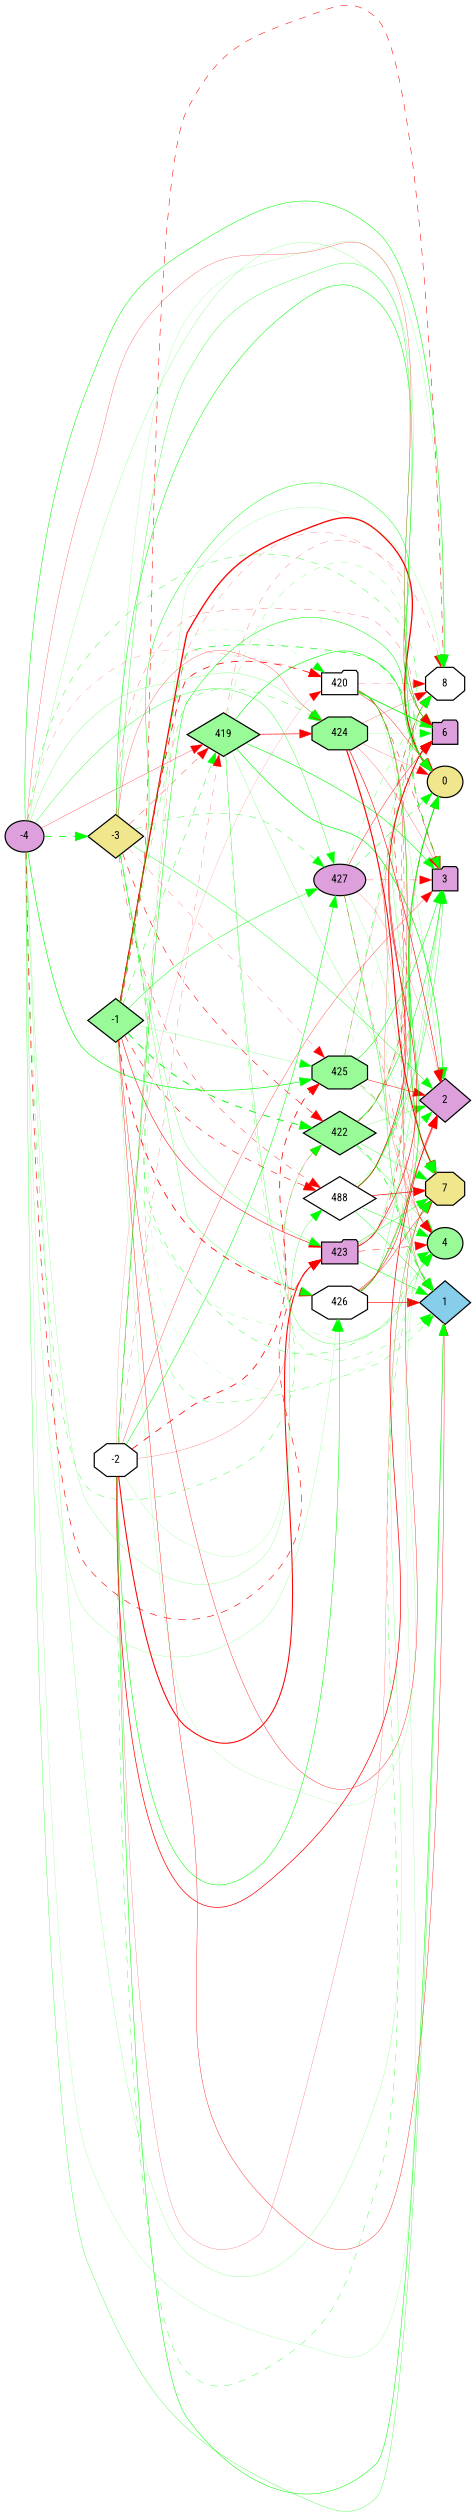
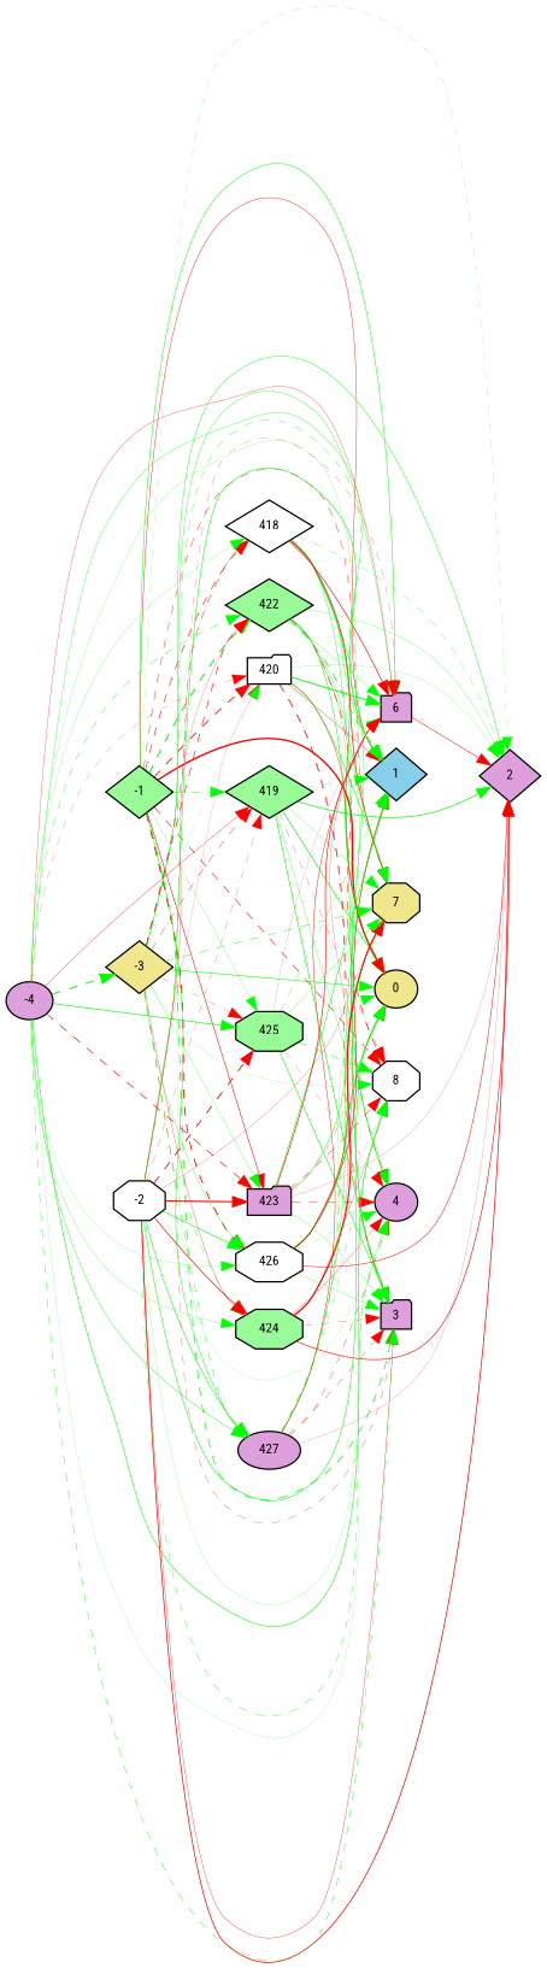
  digraph {
    fontname="Roboto Condensed"
    rankdir=LR
    node [fillcolor=plum fontname="Roboto Condensed" fontsize=9 shape=diamond style=filled]
    edge [color=green fontname="Roboto Condensed" style=dashed]
    -1 [fillcolor=palegreen height=0.2 width=0.2]
    0 [fillcolor=khaki height=0.2 shape=ellipse width=0.2]
    1 [fillcolor=skyblue height=0.2 width=0.2]
    2 [height=0.2 width=0.2]
    3 [height=0.2 shape=folder width=0.2]
-   4 [fillcolor=palegreen height=0.2 shape=ellipse width=0.2]
+   4 [height=0.2 shape=ellipse width=0.2]
    n7 [fillcolor=white height=0.2 label=8 shape=octagon width=0.2]
    6 [height=0.2 shape=folder width=0.2]
    7 [fillcolor=khaki height=0.2 shape=octagon width=0.2]
-   418 [fillcolor=white height=0.2 width=0.2 label=488]
+   418 [fillcolor=white height=0.2 width=0.2]
    419 [fillcolor=palegreen height=0.2 width=0.2]
    420 [fillcolor=white height=0.2 shape=folder width=0.2]
    422 [fillcolor=palegreen height=0.2 width=0.2]
    423 [height=0.2 shape=folder width=0.2]
    424 [fillcolor=palegreen height=0.2 shape=octagon width=0.2]
    425 [fillcolor=palegreen height=0.2 shape=octagon width=0.2]
    426 [fillcolor=white height=0.2 shape=octagon width=0.2]
    427 [height=0.2 shape=ellipse width=0.2]
    -2 [fillcolor=white height=0.2 shape=octagon width=0.2]
    -3 [fillcolor=khaki height=0.2 width=0.2]
    -4 [height=0.2 shape=ellipse width=0.2]
    -1 -> 0 [color=red penwidth=1.0845839397010686 style=bold]
    -1 -> 1 [color=red penwidth=0.31493555393012307 style=bold]
    -1 -> 2 [penwidth=0.13871644310902564]
    -1 -> 3 [penwidth=0.5395775011157639]
    -1 -> 4 [penwidth=0.10277663032999358 style=solid]
    -1 -> n7 [color=red penwidth=0.4340864805337399]
    -1 -> 6 [penwidth=0.37883854286229424 style=solid]
-   -1 -> 7 [color=red penwidth=0.30738339520108837 style=solid]
+   -1 -> 7 [color=red penwidth=0.30738339520108837]
    -1 -> 418 [color=red penwidth=0.4408853181345752]
    -1 -> 419 [penwidth=0.3429274897025417]
    -1 -> 420 [color=red penwidth=0.636780907199238]
    -1 -> 422 [penwidth=0.7699423957385255]
    -1 -> 423 [color=red penwidth=0.43036693937088466 style=bold]
    -1 -> 424 [penwidth=0.2853667236493507]
    -1 -> 425 [penwidth=0.1593185459258873 style=bold]
    -1 -> 426 [color=red penwidth=0.6814087497319004]
    -1 -> 427 [penwidth=0.3654992187516475 style=bold]
    418 -> 0 [penwidth=0.5515996012938624 style=bold]
    418 -> 1 [penwidth=0.3163650223909459 style=bold]
    418 -> 2 [penwidth=0.20631852226029357]
    418 -> 3 [penwidth=0.3123475304043386 style=bold]
    418 -> 4 [penwidth=0.32869436587278866 style=bold]
    418 -> n7 [penwidth=0.11296629533479528]
    418 -> 6 [color=red penwidth=0.49341055835853953 style=solid]
    418 -> 7 [color=red penwidth=0.5301920752832674 style=bold]
    419 -> 0 [penwidth=0.49489900162540346 style=bold]
    419 -> 1 [penwidth=0.2076787024699041]
    419 -> 2 [penwidth=0.5456411958931932 style=solid]
    419 -> 3 [penwidth=0.48359920653910304 style=solid]
    419 -> 4 [penwidth=0.2313845319849863 style=bold]
    419 -> n7 [color=red penwidth=0.18382379706548313]
    419 -> 6 [penwidth=0.16581985832233986]
    419 -> 7 [penwidth=0.17268404103539703 style=bold]
    420 -> 0 [color=red penwidth=0.3017579509002622 style=solid]
    420 -> 1 [color=red penwidth=0.21678484176358043 style=bold]
    420 -> 2 [penwidth=0.13911393876925082 style=solid]
    420 -> 3 [color=red penwidth=0.3617151870161359]
    420 -> 4 [color=red penwidth=0.29429834700280355]
    420 -> n7 [color=red penwidth=0.15187584688055827]
    420 -> 6 [penwidth=0.6986898131901315 style=bold]
    420 -> 7 [penwidth=0.4351647527802043 style=solid]
    422 -> 0 [color=red penwidth=0.11073295806111304 style=bold]
    422 -> 1 [penwidth=0.5594800133482929]
    422 -> 2 [penwidth=0.17987953207533133 style=bold]
    422 -> 3 [penwidth=0.40638585768860147 style=bold]
    422 -> 4 [penwidth=0.2142654581524293 style=bold]
    422 -> n7 [color=red penwidth=0.39600088446225246]
    422 -> 6 [penwidth=0.19319527965309852 style=solid]
    422 -> 7 [penwidth=0.27470904560463594 style=solid]
    423 -> 0 [color=red penwidth=0.17328613087937195]
    423 -> 1 [penwidth=0.4121416504593529 style=bold]
    423 -> 2 [color=red penwidth=0.12687885782025485 style=bold]
    423 -> 3 [penwidth=0.1893317576267622 style=bold]
    423 -> 4 [color=red penwidth=0.36348437904791453]
    423 -> n7 [color=red penwidth=0.2977840508285299]
    423 -> 6 [color=red penwidth=0.4982014573410807 style=bold]
    423 -> 7 [penwidth=0.3567712802766725 style=bold]
    424 -> 0 [color=red penwidth=0.1728376605929679 style=bold]
    424 -> 1 [penwidth=0.11867375137931181]
    424 -> 2 [color=red penwidth=0.4803258423651433 style=solid]
-   424 -> 3 [color=red penwidth=0.19852210042489343 style=solid]
+   424 -> 3 [color=red penwidth=0.19852210042489343]
    424 -> 4 [color=red penwidth=0.18861314886210365 style=bold]
    424 -> n7 [color=red penwidth=0.18717053374926107 style=solid]
    424 -> 6 [penwidth=0.10696377758266368 style=solid]
    424 -> 7 [color=red penwidth=0.8624215287869278 style=solid]
    425 -> 0 [penwidth=0.11417033931798835]
    425 -> 1 [penwidth=0.22926531273953082]
-   425 -> 2 [color=red penwidth=0.37277712830198984 style=bold]
+   6 -> 2 [color=red penwidth=0.37277712830198984 style=bold]
    425 -> 3 [penwidth=0.4402151449549948 style=bold]
    425 -> 4 [color=red penwidth=0.153677506006403]
    425 -> n7 [penwidth=0.37112622961620156]
    425 -> 6 [color=red penwidth=0.11041456738417837 style=solid]
    425 -> 7 [penwidth=0.19840321006634942 style=bold]
    426 -> 0 [penwidth=0.5121004314413411 style=bold]
    426 -> 1 [color=red penwidth=0.4794115329657259 style=solid]
    426 -> 2 [color=red penwidth=0.38960878915694075 style=bold]
    426 -> 3 [penwidth=0.20002333865036975 style=solid]
    426 -> 4 [penwidth=0.15834544161933434]
    426 -> n7 [penwidth=0.16508821203325535]
    426 -> 6 [color=red penwidth=0.17223229932105044 style=solid]
    426 -> 7 [color=red penwidth=0.3170017237377232 style=solid]
    427 -> 0 [penwidth=0.36741685665661916]
    427 -> 1 [penwidth=0.3236234827237622 style=solid]
    427 -> 2 [color=red penwidth=0.1298345138280636 style=solid]
    427 -> 3 [color=red penwidth=0.23842956556985198]
    427 -> 4 [color=red penwidth=0.24605064202973279]
    427 -> n7 [penwidth=0.2180537010937737]
    427 -> 6 [color=red penwidth=0.3401613413167275 style=solid]
    427 -> 7 [penwidth=0.1400033838209886 style=bold]
    -2 -> 0 [penwidth=0.410498053792009 style=bold]
    -2 -> 1 [penwidth=0.42787483277156646 style=bold]
    -2 -> 2 [color=red penwidth=0.5783095958598115 style=bold]
    -2 -> 3 [color=red penwidth=0.24951303385086124 style=solid]
    -2 -> 4 [penwidth=0.27584977020612017]
    -2 -> n7 [penwidth=0.12533542447377394 style=bold]
    -2 -> 6 [color=red penwidth=0.16052031356361512]
    -2 -> 7 [color=red penwidth=0.16454488107535414 style=bold]
    -2 -> 418 [penwidth=0.10957314036588497 style=solid]
    -2 -> 419 [color=red penwidth=0.16677393506283783]
    -2 -> 420 [color=red penwidth=0.10854489645631216 style=bold]
    -2 -> 422 [color=red penwidth=0.1687905604207075 style=bold]
    -2 -> 423 [color=red penwidth=0.8675279424591673 style=bold]
-   419 -> 424 [color=red penwidth=0.5128823153163407 style=bold]
+   -2 -> 424 [color=red penwidth=0.5128823153163407 style=bold]
    -2 -> 425 [color=red penwidth=0.6533301312212692]
    -2 -> 426 [penwidth=0.44206047830268225 style=bold]
    -2 -> 427 [penwidth=0.4252637926198535 style=solid]
    -3 -> 0 [penwidth=0.42850470403771923 style=bold]
    -3 -> 1 [penwidth=0.24377842280108938]
    -3 -> 2 [penwidth=0.32709116955071427 style=solid]
    -3 -> 3 [color=red penwidth=0.20263697818675064]
    -3 -> 4 [penwidth=0.1070491804607725]
    -3 -> n7 [penwidth=0.11605110168571095 style=solid]
    -3 -> 6 [penwidth=0.26977998197546327 style=bold]
    -3 -> 7 [penwidth=0.317830347807889]
    -3 -> 418 [color=red penwidth=0.3068089818593359]
    -3 -> 419 [color=red penwidth=0.2803562584399718]
    -3 -> 420 [penwidth=0.11796594394747612]
    -3 -> 422 [color=red penwidth=0.4602531275053804]
    -3 -> 423 [penwidth=0.18662388676845287 style=solid]
    -3 -> 424 [color=red penwidth=0.21522932896237112 style=solid]
    -3 -> 425 [color=red penwidth=0.1695426928084502]
    -3 -> 426 [penwidth=0.22079079088271658 style=solid]
    -3 -> 427 [penwidth=0.30633975548189507]
-   -4 -> 0 [penwidth=0.15578442147268212 style=bold]
    -4 -> 1 [penwidth=0.25244075493901574 style=solid]
    -4 -> 3 [penwidth=0.30619508493471126]
    -4 -> 4 [penwidth=0.11147769721416166 style=bold]
    -4 -> n7 [penwidth=0.4331156173701505 style=solid]
    -4 -> 6 [color=red penwidth=0.21052574258432732 style=bold]
    -4 -> 7 [penwidth=0.14281705759269145 style=bold]
    -4 -> 418 [penwidth=0.14569017568078996 style=solid]
    -4 -> 419 [color=red penwidth=0.24353559078708623 style=solid]
    -4 -> 420 [color=red penwidth=0.13845044806607684]
    -4 -> 422 [penwidth=0.27574085637249723]
    -4 -> 423 [color=red penwidth=0.49920130520134753]
    -4 -> 424 [penwidth=0.17908600108415454 style=solid]
    -4 -> 425 [penwidth=0.5111688676910365 style=solid]
    -4 -> 426 [penwidth=0.13293810908753778 style=bold]
    -4 -> 427 [penwidth=0.2900922879947707 style=bold]
    -4 -> -3 [penwidth=0.7315610016150507]
  }
